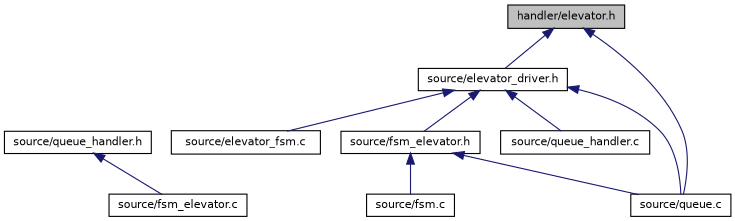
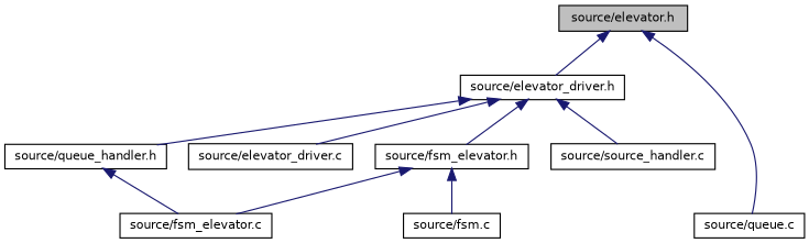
  digraph {
    node [color=black fillcolor=white fontname=Helvetica fontsize=10 shape=record style=filled]
    edge [color=midnightblue dir=back fontname=Helvetica fontsize=10 labelfontname=Helvetica labelfontsize=10 style=solid]
-   n1 [fillcolor=grey75 fontcolor=black height=0.2 label="handler/elevator.h" width=0.4]
+   n1 [fillcolor=grey75 fontcolor=black height=0.2 label="source/elevator.h" width=0.4]
    n2 [height=0.2 label="source/queue.c" width=0.4]
    n3 [height=0.2 label="source/elevator_driver.h" width=0.4]
-   n4 [height=0.2 label="source/elevator_fsm.c" width=0.4]
+   n4 [height=0.2 label="source/elevator_driver.c" width=0.4]
    n5 [height=0.2 label="source/queue_handler.h" width=0.4]
-   n6 [height=0.2 label="source/queue_handler.c" width=0.4]
+   n6 [height=0.2 label="source/source_handler.c" width=0.4]
    n7 [height=0.2 label="source/fsm_elevator.h" width=0.4]
    n8 [height=0.2 label="source/fsm_elevator.c" width=0.4]
    n9 [height=0.2 label="source/fsm.c" width=0.4]
    n1 -> n2
    n1 -> n3
    n3 -> n4
-   n3 -> n2
+   n3 -> n5
    n3 -> n6
    n3 -> n7
    n5 -> n8
-   n7 -> n2
+   n7 -> n8
    n7 -> n9
  }
